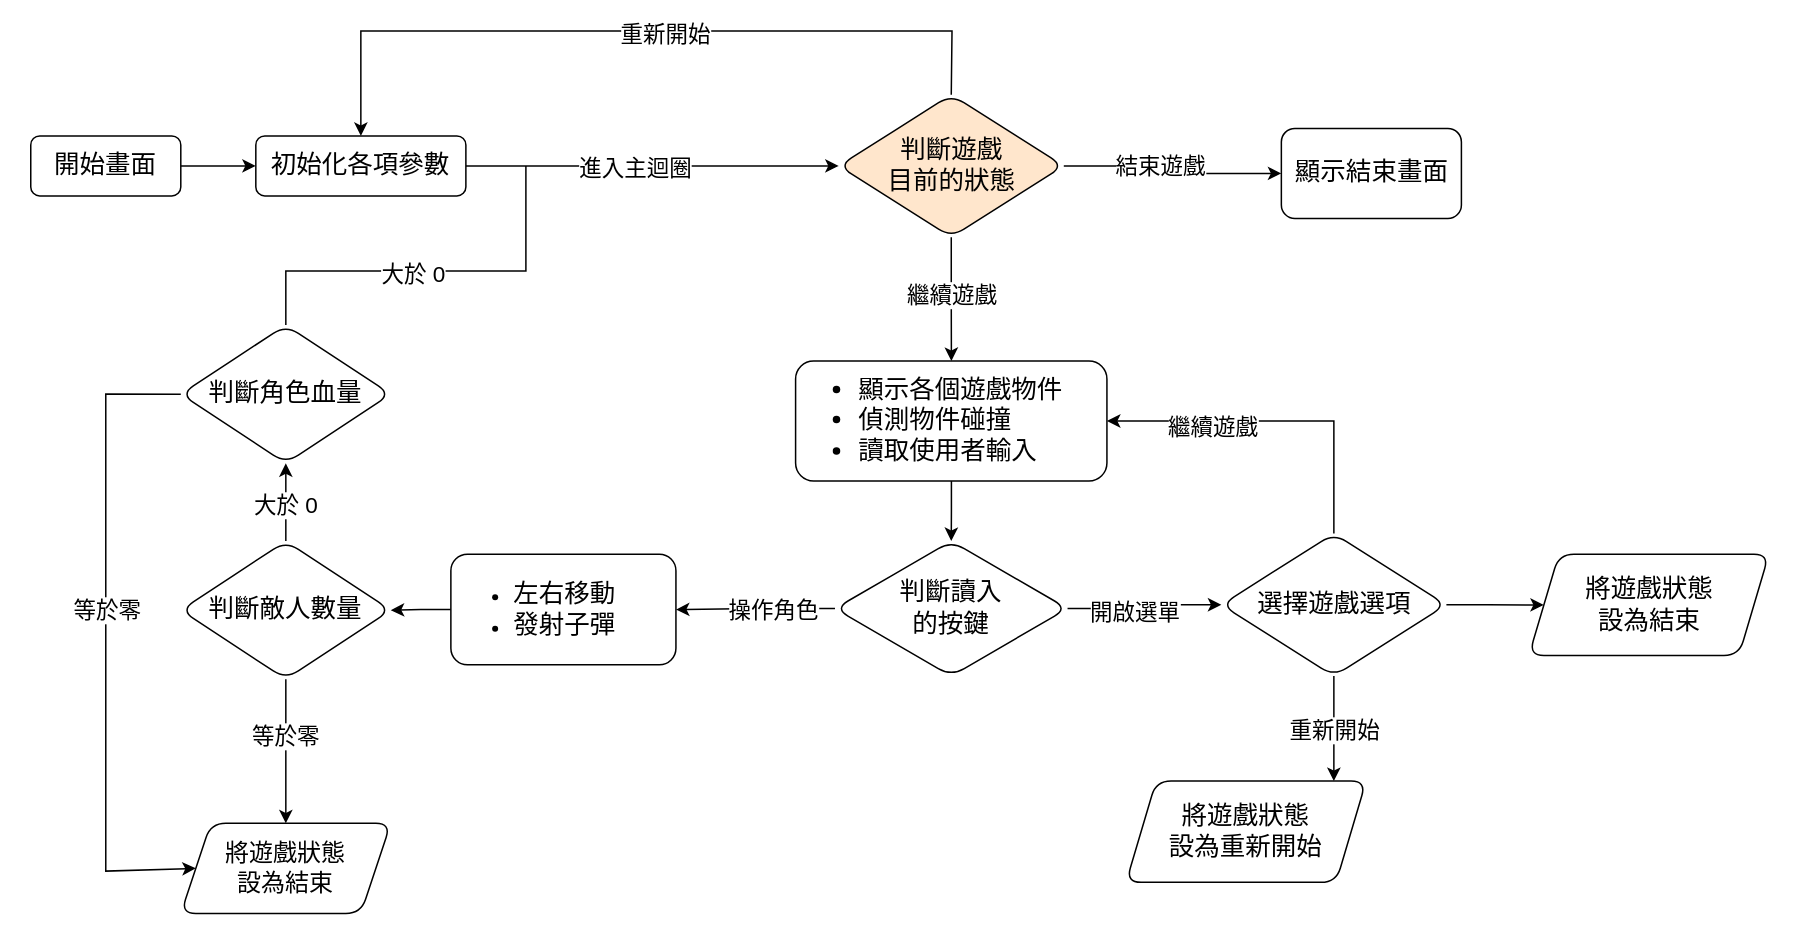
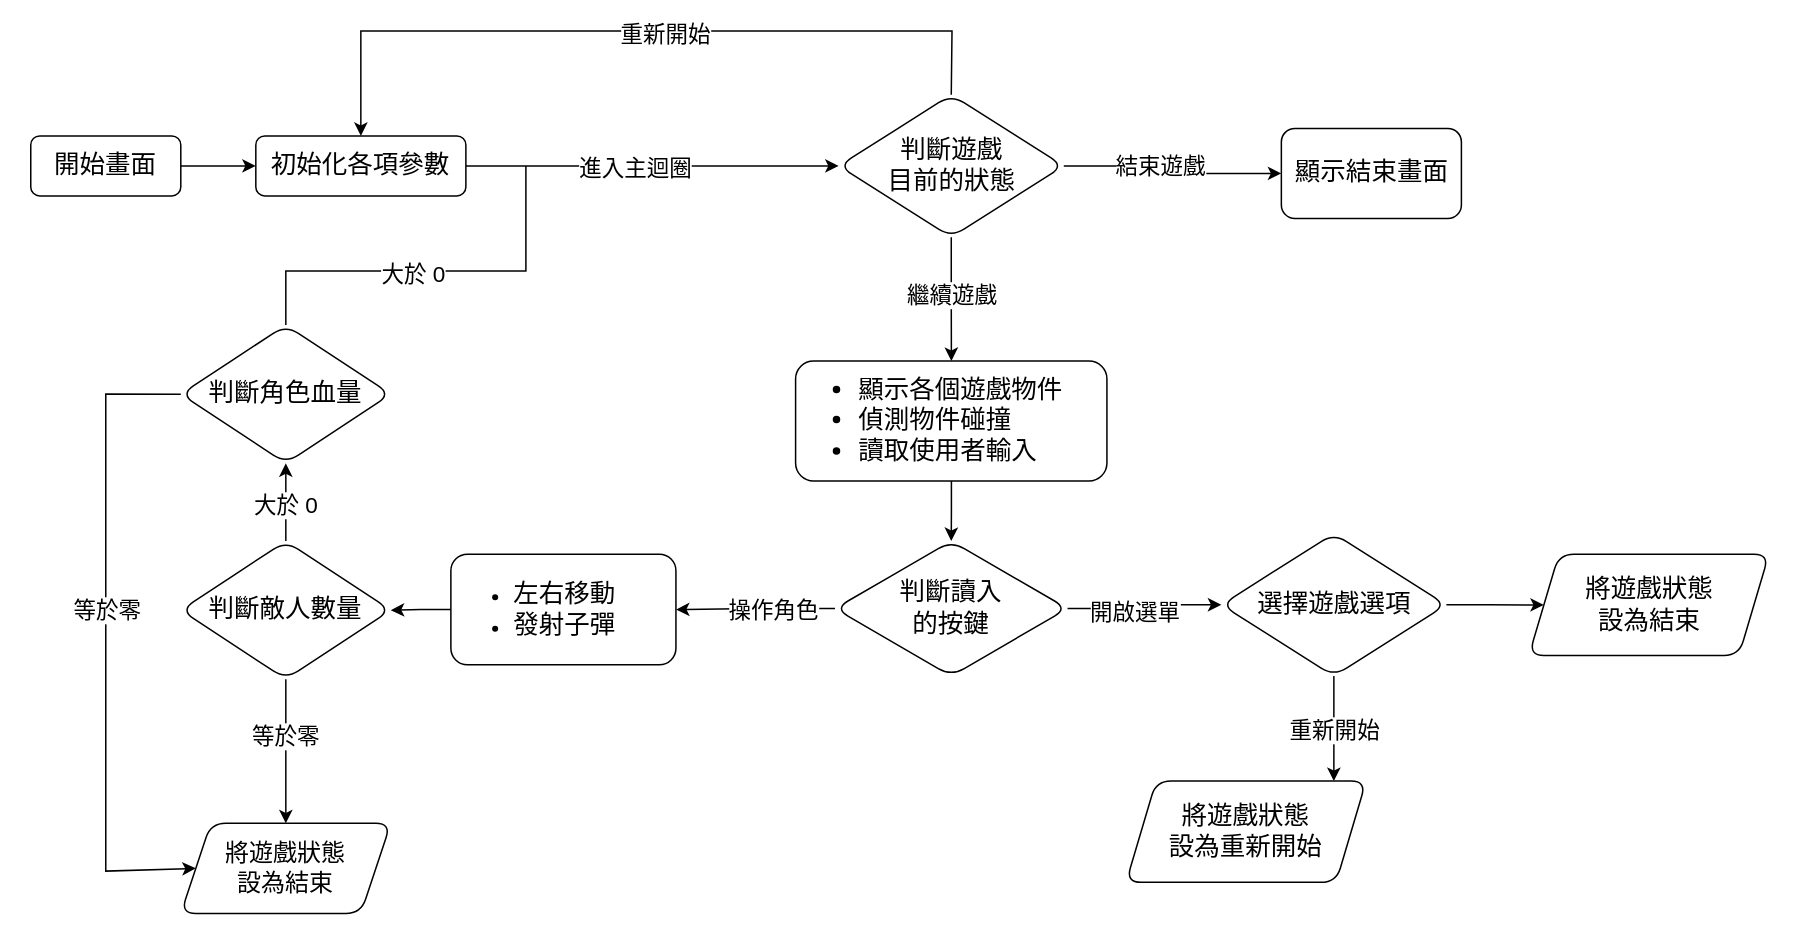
  <mxCell id="0" />
  <mxCell id="1" parent="0" />
  <mxCell id="2" value="" style="edgeStyle=orthogonalEdgeStyle;rounded=0;orthogonalLoop=1;jettySize=auto;html=1;" edge="1" parent="1" source="3" target="6"><mxGeometry relative="1" as="geometry" /></mxCell>
  <mxCell id="3" value="&lt;font style=&quot;font-size: 17px;&quot; face=&quot;Verdana&quot;&gt;開始畫面&lt;/font&gt;" style="rounded=1;whiteSpace=wrap;html=1;" vertex="1" parent="1"><mxGeometry x="20" y="90" width="100" height="40" as="geometry" /></mxCell>
  <mxCell id="4" value="" style="edgeStyle=orthogonalEdgeStyle;rounded=0;orthogonalLoop=1;jettySize=auto;html=1;" edge="1" parent="1" source="6" target="11"><mxGeometry relative="1" as="geometry" /></mxCell>
  <mxCell id="5" value="&lt;font style=&quot;font-size: 15px;&quot;&gt;進入主迴圈&lt;/font&gt;" style="edgeLabel;html=1;align=center;verticalAlign=middle;resizable=0;points=[];" vertex="1" connectable="0" parent="4"><mxGeometry x="-0.258" y="2" relative="1" as="geometry"><mxPoint x="20" y="2" as="offset" /></mxGeometry></mxCell>
  <mxCell id="6" value="&lt;font style=&quot;font-size: 17px;&quot; face=&quot;Verdana&quot;&gt;初始化各項參數&lt;/font&gt;" style="rounded=1;whiteSpace=wrap;html=1;" vertex="1" parent="1"><mxGeometry x="170" y="90" width="140" height="40" as="geometry" /></mxCell>
  <mxCell id="7" value="" style="edgeStyle=orthogonalEdgeStyle;rounded=0;orthogonalLoop=1;jettySize=auto;html=1;" edge="1" parent="1" source="11" target="14"><mxGeometry relative="1" as="geometry" /></mxCell>
  <mxCell id="8" value="&lt;font style=&quot;font-size: 15px;&quot;&gt;結束遊戲&lt;/font&gt;" style="edgeLabel;html=1;align=center;verticalAlign=middle;resizable=0;points=[];" vertex="1" connectable="0" parent="7"><mxGeometry x="-0.222" y="1" relative="1" as="geometry"><mxPoint x="6" as="offset" /></mxGeometry></mxCell>
  <mxCell id="9" value="" style="edgeStyle=orthogonalEdgeStyle;rounded=0;orthogonalLoop=1;jettySize=auto;html=1;" edge="1" parent="1" source="11" target="16"><mxGeometry relative="1" as="geometry" /></mxCell>
  <mxCell id="10" value="&lt;font style=&quot;font-size: 15px;&quot;&gt;繼續遊戲&lt;/font&gt;" style="edgeLabel;html=1;align=center;verticalAlign=middle;resizable=0;points=[];" vertex="1" connectable="0" parent="9"><mxGeometry x="-0.354" y="2" relative="1" as="geometry"><mxPoint x="-2" y="11" as="offset" /></mxGeometry></mxCell>
- <mxCell id="11" value="&lt;font style=&quot;font-size: 17px;&quot;&gt;判斷遊戲&lt;br&gt;目前的狀態&lt;/font&gt;" style="rhombus;whiteSpace=wrap;html=1;rounded=1;fillColor=#ffe6cc;" vertex="1" parent="1"><mxGeometry x="558.5" y="62.5" width="150" height="95" as="geometry" /></mxCell>
+ <mxCell id="11" value="&lt;font style=&quot;font-size: 17px;&quot;&gt;判斷遊戲&lt;br&gt;目前的狀態&lt;/font&gt;" style="rhombus;whiteSpace=wrap;html=1;rounded=1;" vertex="1" parent="1"><mxGeometry x="558.5" y="62.5" width="150" height="95" as="geometry" /></mxCell>
  <mxCell id="12" value="" style="endArrow=classic;html=1;rounded=0;exitX=0.5;exitY=0;exitDx=0;exitDy=0;entryX=0.5;entryY=0;entryDx=0;entryDy=0;" edge="1" parent="1" source="11" target="6"><mxGeometry width="50" height="50" relative="1" as="geometry"><mxPoint x="430" y="130" as="sourcePoint" /><mxPoint x="240" y="-20" as="targetPoint" /><Array as="points"><mxPoint x="634" y="20" /><mxPoint x="240" y="20" /></Array></mxGeometry></mxCell>
  <mxCell id="13" value="&lt;font style=&quot;font-size: 15px;&quot;&gt;重新開始&lt;/font&gt;" style="edgeLabel;html=1;align=center;verticalAlign=middle;resizable=0;points=[];" vertex="1" connectable="0" parent="12"><mxGeometry x="-0.105" y="1" relative="1" as="geometry"><mxPoint x="-7" as="offset" /></mxGeometry></mxCell>
  <mxCell id="14" value="&lt;font style=&quot;font-size: 17px;&quot;&gt;顯示結束畫面&lt;/font&gt;" style="whiteSpace=wrap;html=1;rounded=1;" vertex="1" parent="1"><mxGeometry x="853.5" y="85" width="120" height="60" as="geometry" /></mxCell>
  <mxCell id="15" value="" style="edgeStyle=orthogonalEdgeStyle;rounded=0;orthogonalLoop=1;jettySize=auto;html=1;" edge="1" parent="1" source="16" target="21"><mxGeometry relative="1" as="geometry" /></mxCell>
  <mxCell id="16" value="&lt;font style=&quot;font-size: 17px;&quot;&gt;&lt;ul&gt;&lt;li&gt;&lt;font style=&quot;font-size: 17px;&quot;&gt;顯示各個遊戲物件&lt;/font&gt;&lt;/li&gt;&lt;li&gt;&lt;font style=&quot;font-size: 17px;&quot;&gt;偵測物件碰撞&lt;/font&gt;&lt;/li&gt;&lt;li&gt;讀取使用者輸入&lt;/li&gt;&lt;/ul&gt;&lt;/font&gt;" style="whiteSpace=wrap;html=1;rounded=1;align=left;" vertex="1" parent="1"><mxGeometry x="529.75" y="240" width="207.5" height="80" as="geometry" /></mxCell>
  <mxCell id="17" value="" style="edgeStyle=orthogonalEdgeStyle;rounded=0;orthogonalLoop=1;jettySize=auto;html=1;entryX=0;entryY=0.5;entryDx=0;entryDy=0;" edge="1" parent="1" source="21" target="25"><mxGeometry relative="1" as="geometry"><mxPoint x="828.5" y="405" as="targetPoint" /></mxGeometry></mxCell>
  <mxCell id="18" value="&lt;font style=&quot;font-size: 15px;&quot;&gt;開啟選單&lt;/font&gt;" style="edgeLabel;html=1;align=center;verticalAlign=middle;resizable=0;points=[];" vertex="1" connectable="0" parent="17"><mxGeometry x="-0.164" y="-1" relative="1" as="geometry"><mxPoint as="offset" /></mxGeometry></mxCell>
  <mxCell id="19" value="" style="edgeStyle=orthogonalEdgeStyle;rounded=0;orthogonalLoop=1;jettySize=auto;html=1;" edge="1" parent="1" source="21" target="28"><mxGeometry relative="1" as="geometry" /></mxCell>
  <mxCell id="20" value="&lt;font style=&quot;font-size: 15px;&quot;&gt;操作角色&lt;/font&gt;" style="edgeLabel;html=1;align=center;verticalAlign=middle;resizable=0;points=[];" vertex="1" connectable="0" parent="19"><mxGeometry x="0.056" relative="1" as="geometry"><mxPoint x="14" as="offset" /></mxGeometry></mxCell>
  <mxCell id="21" value="&lt;span style=&quot;font-size: 17px;&quot;&gt;判斷讀入&lt;br&gt;的按鍵&lt;/span&gt;" style="rhombus;whiteSpace=wrap;html=1;rounded=1;" vertex="1" parent="1"><mxGeometry x="556" y="360" width="155" height="90" as="geometry" /></mxCell>
  <mxCell id="22" value="" style="edgeStyle=orthogonalEdgeStyle;rounded=0;orthogonalLoop=1;jettySize=auto;html=1;" edge="1" parent="1" source="25"><mxGeometry relative="1" as="geometry"><mxPoint x="888.5" y="520" as="targetPoint" /></mxGeometry></mxCell>
  <mxCell id="23" value="&lt;font style=&quot;font-size: 15px;&quot;&gt;重新開始&lt;/font&gt;" style="edgeLabel;html=1;align=center;verticalAlign=middle;resizable=0;points=[];" vertex="1" connectable="0" parent="22"><mxGeometry x="-0.504" y="-2" relative="1" as="geometry"><mxPoint x="2" y="18" as="offset" /></mxGeometry></mxCell>
  <mxCell id="24" value="" style="edgeStyle=orthogonalEdgeStyle;rounded=0;orthogonalLoop=1;jettySize=auto;html=1;" edge="1" parent="1" source="25" target="36"><mxGeometry relative="1" as="geometry" /></mxCell>
  <mxCell id="25" value="&lt;span style=&quot;font-size: 17px;&quot;&gt;選擇遊戲選項&lt;br&gt;&lt;/span&gt;" style="rhombus;whiteSpace=wrap;html=1;rounded=1;" vertex="1" parent="1"><mxGeometry x="813.5" y="355" width="150" height="95" as="geometry" /></mxCell>
  <mxCell id="26" value="&lt;font style=&quot;font-size: 17px;&quot;&gt;將遊戲狀態&lt;br&gt;設為重新開始&lt;/font&gt;" style="shape=parallelogram;perimeter=parallelogramPerimeter;whiteSpace=wrap;html=1;fixedSize=1;rounded=1;" vertex="1" parent="1"><mxGeometry x="750" y="520" width="160" height="67.5" as="geometry" /></mxCell>
  <mxCell id="27" value="" style="edgeStyle=orthogonalEdgeStyle;rounded=0;orthogonalLoop=1;jettySize=auto;html=1;" edge="1" parent="1" source="28" target="35"><mxGeometry relative="1" as="geometry" /></mxCell>
  <mxCell id="28" value="&lt;ul&gt;&lt;li&gt;&lt;font style=&quot;font-size: 17px;&quot;&gt;左右移動&lt;/font&gt;&lt;/li&gt;&lt;li&gt;&lt;font style=&quot;font-size: 17px;&quot;&gt;發射子彈&lt;/font&gt;&lt;/li&gt;&lt;/ul&gt;" style="whiteSpace=wrap;html=1;rounded=1;align=left;" vertex="1" parent="1"><mxGeometry x="300" y="368.75" width="150" height="73.75" as="geometry" /></mxCell>
- <mxCell id="29" value="" style="endArrow=classic;html=1;rounded=0;entryX=1;entryY=0.5;entryDx=0;entryDy=0;exitX=0.5;exitY=0;exitDx=0;exitDy=0;" edge="1" parent="1" source="25" target="16"><mxGeometry width="50" height="50" relative="1" as="geometry"><mxPoint x="878.5" y="350" as="sourcePoint" /><mxPoint x="928.5" y="300" as="targetPoint" /><Array as="points"><mxPoint x="888.5" y="280" /></Array></mxGeometry></mxCell>
- <mxCell id="30" value="&lt;font style=&quot;font-size: 15px;&quot;&gt;繼續遊戲&lt;/font&gt;" style="edgeLabel;html=1;align=center;verticalAlign=middle;resizable=0;points=[];" vertex="1" connectable="0" parent="29"><mxGeometry x="0.392" y="3" relative="1" as="geometry"><mxPoint x="1" as="offset" /></mxGeometry></mxCell>
  <mxCell id="31" value="" style="edgeStyle=orthogonalEdgeStyle;rounded=0;orthogonalLoop=1;jettySize=auto;html=1;" edge="1" parent="1" source="35" target="37"><mxGeometry relative="1" as="geometry" /></mxCell>
  <mxCell id="32" value="&lt;font style=&quot;font-size: 15px;&quot;&gt;大於 0&lt;/font&gt;" style="edgeLabel;html=1;align=center;verticalAlign=middle;resizable=0;points=[];" vertex="1" connectable="0" parent="31"><mxGeometry x="-0.042" y="1" relative="1" as="geometry"><mxPoint as="offset" /></mxGeometry></mxCell>
  <mxCell id="33" value="" style="edgeStyle=orthogonalEdgeStyle;rounded=0;orthogonalLoop=1;jettySize=auto;html=1;" edge="1" parent="1" source="35" target="42"><mxGeometry relative="1" as="geometry" /></mxCell>
  <mxCell id="34" value="&lt;font style=&quot;font-size: 15px;&quot;&gt;等於零&lt;/font&gt;" style="edgeLabel;html=1;align=center;verticalAlign=middle;resizable=0;points=[];" vertex="1" connectable="0" parent="33"><mxGeometry x="-0.222" y="-2" relative="1" as="geometry"><mxPoint x="1" as="offset" /></mxGeometry></mxCell>
  <mxCell id="35" value="&lt;font style=&quot;font-size: 17px;&quot;&gt;判斷敵人數量&lt;/font&gt;" style="rhombus;whiteSpace=wrap;html=1;align=center;rounded=1;" vertex="1" parent="1"><mxGeometry x="120" y="360" width="140" height="92.12" as="geometry" /></mxCell>
  <mxCell id="36" value="&lt;font style=&quot;font-size: 17px;&quot;&gt;將遊戲狀態&lt;br&gt;設為結束&lt;/font&gt;" style="shape=parallelogram;perimeter=parallelogramPerimeter;whiteSpace=wrap;html=1;fixedSize=1;rounded=1;" vertex="1" parent="1"><mxGeometry x="1018.5" y="368.75" width="160" height="67.5" as="geometry" /></mxCell>
  <mxCell id="37" value="&lt;font style=&quot;font-size: 17px;&quot;&gt;判斷角色血量&lt;/font&gt;" style="rhombus;whiteSpace=wrap;html=1;align=center;rounded=1;" vertex="1" parent="1"><mxGeometry x="120" y="216.07" width="140" height="92.12" as="geometry" /></mxCell>
  <mxCell id="38" value="" style="endArrow=none;html=1;rounded=0;exitX=0.5;exitY=0;exitDx=0;exitDy=0;" edge="1" parent="1" source="37"><mxGeometry width="50" height="50" relative="1" as="geometry"><mxPoint x="320" y="330" as="sourcePoint" /><mxPoint x="350" y="110" as="targetPoint" /><Array as="points"><mxPoint x="190" y="180" /><mxPoint x="350" y="180" /></Array></mxGeometry></mxCell>
  <mxCell id="39" value="&lt;font style=&quot;font-size: 15px;&quot;&gt;大於 0&lt;/font&gt;" style="edgeLabel;html=1;align=center;verticalAlign=middle;resizable=0;points=[];" vertex="1" connectable="0" parent="38"><mxGeometry x="-0.266" relative="1" as="geometry"><mxPoint x="23" y="1" as="offset" /></mxGeometry></mxCell>
  <mxCell id="40" value="" style="endArrow=classic;html=1;rounded=0;exitX=0;exitY=0.5;exitDx=0;exitDy=0;entryX=0;entryY=0.5;entryDx=0;entryDy=0;" edge="1" parent="1" source="37" target="42"><mxGeometry width="50" height="50" relative="1" as="geometry"><mxPoint x="320" y="410" as="sourcePoint" /><mxPoint x="50" y="480" as="targetPoint" /><Array as="points"><mxPoint x="70" y="262" /><mxPoint x="70" y="580" /></Array></mxGeometry></mxCell>
  <mxCell id="41" value="&lt;font style=&quot;font-size: 15px;&quot;&gt;等於零&lt;/font&gt;" style="edgeLabel;html=1;align=center;verticalAlign=middle;resizable=0;points=[];" vertex="1" connectable="0" parent="40"><mxGeometry x="-0.18" y="1" relative="1" as="geometry"><mxPoint x="-1" y="19" as="offset" /></mxGeometry></mxCell>
  <mxCell id="42" value="&lt;font style=&quot;font-size: 16px;&quot;&gt;將遊戲狀態&lt;br&gt;設為結束&lt;/font&gt;" style="shape=parallelogram;perimeter=parallelogramPerimeter;whiteSpace=wrap;html=1;fixedSize=1;rounded=1;" vertex="1" parent="1"><mxGeometry x="120" y="548.18" width="140" height="60" as="geometry" /></mxCell>
